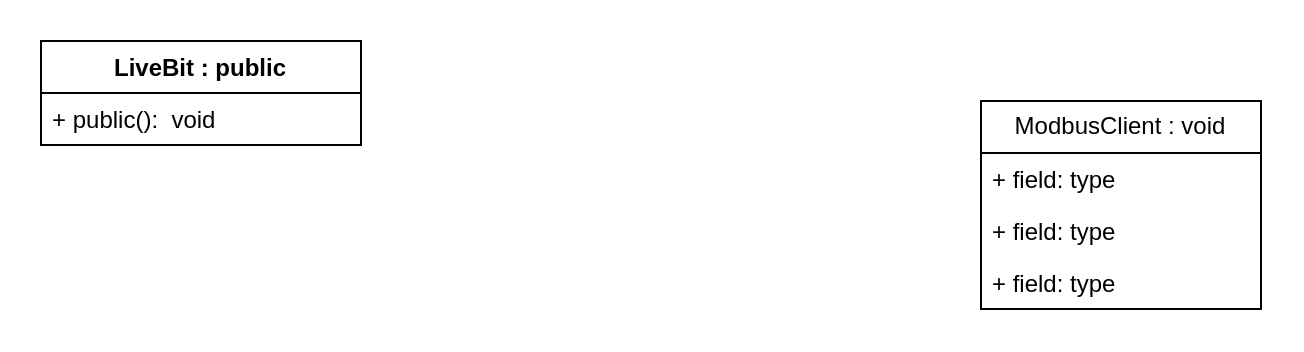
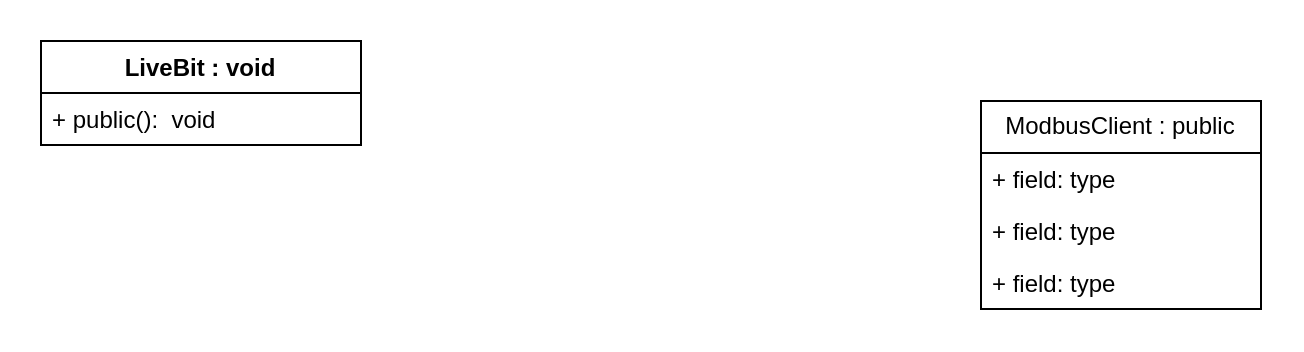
  <mxCell id="0" />
  <mxCell id="1" parent="0" />
- <mxCell id="2" value="LiveBit : public" style="swimlane;fontStyle=1;align=center;verticalAlign=top;childLayout=stackLayout;horizontal=1;startSize=26;horizontalStack=0;resizeParent=1;resizeParentMax=0;resizeLast=0;collapsible=1;marginBottom=0;whiteSpace=wrap;html=1;" vertex="1" parent="1"><mxGeometry x="20" y="20" width="160" height="52" as="geometry"><mxRectangle x="50" y="70" width="120" height="30" as="alternateBounds" /></mxGeometry></mxCell>
+ <mxCell id="2" value="LiveBit : void" style="swimlane;fontStyle=1;align=center;verticalAlign=top;childLayout=stackLayout;horizontal=1;startSize=26;horizontalStack=0;resizeParent=1;resizeParentMax=0;resizeLast=0;collapsible=1;marginBottom=0;whiteSpace=wrap;html=1;" vertex="1" parent="1"><mxGeometry x="20" y="20" width="160" height="52" as="geometry"><mxRectangle x="50" y="70" width="120" height="30" as="alternateBounds" /></mxGeometry></mxCell>
  <mxCell id="3" value="+ public():&amp;nbsp; void" style="text;strokeColor=none;fillColor=none;align=left;verticalAlign=top;spacingLeft=4;spacingRight=4;overflow=hidden;rotatable=0;points=[[0,0.5],[1,0.5]];portConstraint=eastwest;whiteSpace=wrap;html=1;" vertex="1" parent="2"><mxGeometry y="26" width="160" height="26" as="geometry" /></mxCell>
- <mxCell id="4" value="ModbusClient : void" style="swimlane;fontStyle=0;childLayout=stackLayout;horizontal=1;startSize=26;fillColor=none;horizontalStack=0;resizeParent=1;resizeParentMax=0;resizeLast=0;collapsible=1;marginBottom=0;whiteSpace=wrap;html=1;" vertex="1" parent="1"><mxGeometry x="490" y="50" width="140" height="104" as="geometry" /></mxCell>
+ <mxCell id="4" value="ModbusClient : public" style="swimlane;fontStyle=0;childLayout=stackLayout;horizontal=1;startSize=26;fillColor=none;horizontalStack=0;resizeParent=1;resizeParentMax=0;resizeLast=0;collapsible=1;marginBottom=0;whiteSpace=wrap;html=1;" vertex="1" parent="1"><mxGeometry x="490" y="50" width="140" height="104" as="geometry" /></mxCell>
  <mxCell id="5" value="+ field: type" style="text;strokeColor=none;fillColor=none;align=left;verticalAlign=top;spacingLeft=4;spacingRight=4;overflow=hidden;rotatable=0;points=[[0,0.5],[1,0.5]];portConstraint=eastwest;whiteSpace=wrap;html=1;" vertex="1" parent="4"><mxGeometry y="26" width="140" height="26" as="geometry" /></mxCell>
  <mxCell id="6" value="+ field: type" style="text;strokeColor=none;fillColor=none;align=left;verticalAlign=top;spacingLeft=4;spacingRight=4;overflow=hidden;rotatable=0;points=[[0,0.5],[1,0.5]];portConstraint=eastwest;whiteSpace=wrap;html=1;" vertex="1" parent="4"><mxGeometry y="52" width="140" height="26" as="geometry" /></mxCell>
  <mxCell id="7" value="+ field: type" style="text;strokeColor=none;fillColor=none;align=left;verticalAlign=top;spacingLeft=4;spacingRight=4;overflow=hidden;rotatable=0;points=[[0,0.5],[1,0.5]];portConstraint=eastwest;whiteSpace=wrap;html=1;" vertex="1" parent="4"><mxGeometry y="78" width="140" height="26" as="geometry" /></mxCell>
